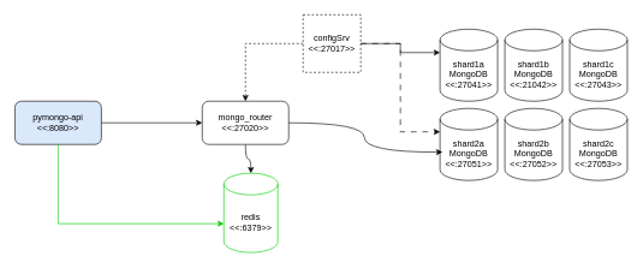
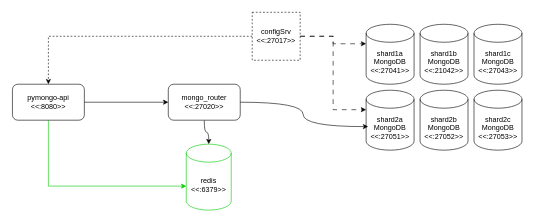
  <mxCell id="0" />
  <mxCell id="1" parent="0" />
  <mxCell id="2" value="&lt;div&gt;shard2a&lt;/div&gt;MongoDB&lt;div&gt;&amp;lt;&amp;lt;:27051&amp;gt;&amp;gt;&lt;/div&gt;" style="shape=cylinder3;whiteSpace=wrap;html=1;boundedLbl=1;backgroundOutline=1;size=15;strokeColor=#000000;" parent="1" vertex="1"><mxGeometry x="610" y="150" width="80" height="100" as="geometry" /></mxCell>
  <mxCell id="3" style="edgeStyle=orthogonalEdgeStyle;rounded=0;orthogonalLoop=1;jettySize=auto;html=1;strokeColor=#00CC00;" edge="1" parent="1" source="4" target="18"><mxGeometry relative="1" as="geometry"><Array as="points"><mxPoint x="80" y="310" /></Array></mxGeometry></mxCell>
- <mxCell id="4" value="pymongo-api&lt;div&gt;&amp;lt;&amp;lt;:8080&amp;gt;&amp;gt;&lt;/div&gt;" style="rounded=1;whiteSpace=wrap;html=1;fillColor=#dae8fc;" parent="1" vertex="1"><mxGeometry x="20" y="140" width="120" height="60" as="geometry" /></mxCell>
+ <mxCell id="4" value="pymongo-api&lt;div&gt;&amp;lt;&amp;lt;:8080&amp;gt;&amp;gt;&lt;/div&gt;" style="rounded=1;whiteSpace=wrap;html=1;" parent="1" vertex="1"><mxGeometry x="20" y="140" width="120" height="60" as="geometry" /></mxCell>
  <mxCell id="5" style="edgeStyle=orthogonalEdgeStyle;rounded=0;orthogonalLoop=1;jettySize=auto;html=1;exitX=1;exitY=0.5;exitDx=0;exitDy=0;entryX=0;entryY=0.5;entryDx=0;entryDy=0;" parent="1" source="4" target="7" edge="1"><mxGeometry relative="1" as="geometry" /></mxCell>
  <mxCell id="6" style="edgeStyle=orthogonalEdgeStyle;rounded=0;orthogonalLoop=1;jettySize=auto;html=1;curved=1;strokeColor=#000000;" parent="1" source="7" target="18" edge="1"><mxGeometry relative="1" as="geometry" /></mxCell>
  <mxCell id="7" value="mongo_router&lt;div&gt;&amp;lt;&amp;lt;:27020&amp;gt;&amp;gt;&lt;/div&gt;" style="whiteSpace=wrap;html=1;strokeColor=#000000;rounded=1;" parent="1" vertex="1"><mxGeometry x="280" y="140" width="120" height="60" as="geometry" /></mxCell>
  <mxCell id="8" value="&lt;div&gt;shard1a&lt;/div&gt;MongoDB&lt;div&gt;&amp;lt;&amp;lt;:27041&amp;gt;&amp;gt;&lt;/div&gt;" style="shape=cylinder3;whiteSpace=wrap;html=1;boundedLbl=1;backgroundOutline=1;size=15;strokeColor=#000000;" parent="1" vertex="1"><mxGeometry x="610" y="40" width="80" height="100" as="geometry" /></mxCell>
  <mxCell id="9" style="edgeStyle=orthogonalEdgeStyle;rounded=0;orthogonalLoop=1;jettySize=auto;html=1;exitX=1;exitY=0.5;exitDx=0;exitDy=0;entryX=0.042;entryY=0.607;entryDx=0;entryDy=0;entryPerimeter=0;curved=1;strokeColor=#000000;" parent="1" source="7" target="2" edge="1"><mxGeometry relative="1" as="geometry" /></mxCell>
- <mxCell id="10" style="edgeStyle=orthogonalEdgeStyle;rounded=0;orthogonalLoop=1;jettySize=auto;html=1;entryX=0.5;entryY=0;entryDx=0;entryDy=0;strokeColor=#000000;dashed=1;" parent="1" source="11" target="7" edge="1"><mxGeometry relative="1" as="geometry" /></mxCell>
+ <mxCell id="10" style="edgeStyle=orthogonalEdgeStyle;rounded=0;orthogonalLoop=1;jettySize=auto;html=1;strokeColor=#000000;dashed=1;" parent="1" source="11" target="4" edge="1"><mxGeometry relative="1" as="geometry" /></mxCell>
  <mxCell id="11" value="configSrv&lt;div&gt;&amp;lt;&amp;lt;:27017&amp;gt;&amp;gt;&lt;/div&gt;" style="whiteSpace=wrap;html=1;aspect=fixed;strokeColor=#000000;dashed=1;" parent="1" vertex="1"><mxGeometry x="420" y="20" width="80" height="80" as="geometry" /></mxCell>
- <mxCell id="12" style="edgeStyle=orthogonalEdgeStyle;rounded=0;orthogonalLoop=1;jettySize=auto;html=1;entryX=0;entryY=0;entryDx=0;entryDy=32.5;entryPerimeter=0;strokeColor=#000000;dashed=0;dashPattern=8 8;" parent="1" source="11" target="8" edge="1"><mxGeometry relative="1" as="geometry" /></mxCell>
+ <mxCell id="12" style="edgeStyle=orthogonalEdgeStyle;rounded=0;orthogonalLoop=1;jettySize=auto;html=1;entryX=0;entryY=0;entryDx=0;entryDy=32.5;entryPerimeter=0;strokeColor=#000000;dashed=1;dashPattern=8 8;" parent="1" source="11" target="8" edge="1"><mxGeometry relative="1" as="geometry" /></mxCell>
  <mxCell id="13" style="edgeStyle=orthogonalEdgeStyle;rounded=0;orthogonalLoop=1;jettySize=auto;html=1;entryX=0;entryY=0;entryDx=0;entryDy=32.5;entryPerimeter=0;strokeColor=#000000;dashed=1;dashPattern=8 8;" parent="1" source="11" target="2" edge="1"><mxGeometry relative="1" as="geometry" /></mxCell>
  <mxCell id="14" value="&lt;div&gt;shard1b&lt;/div&gt;MongoDB&lt;div&gt;&amp;lt;&amp;lt;:21042&amp;gt;&amp;gt;&lt;/div&gt;" style="shape=cylinder3;whiteSpace=wrap;html=1;boundedLbl=1;backgroundOutline=1;size=15;strokeColor=#000000;" parent="1" vertex="1"><mxGeometry x="700" y="40" width="80" height="100" as="geometry" /></mxCell>
  <mxCell id="15" value="&lt;div&gt;shard1c&lt;/div&gt;MongoDB&lt;div&gt;&amp;lt;&amp;lt;:27043&amp;gt;&amp;gt;&lt;/div&gt;" style="shape=cylinder3;whiteSpace=wrap;html=1;boundedLbl=1;backgroundOutline=1;size=15;strokeColor=#000000;" parent="1" vertex="1"><mxGeometry x="790" y="40" width="80" height="100" as="geometry" /></mxCell>
  <mxCell id="16" value="&lt;div&gt;shard2b&lt;/div&gt;MongoDB&lt;div&gt;&amp;lt;&amp;lt;:27052&amp;gt;&amp;gt;&lt;/div&gt;" style="shape=cylinder3;whiteSpace=wrap;html=1;boundedLbl=1;backgroundOutline=1;size=15;strokeColor=#000000;" parent="1" vertex="1"><mxGeometry x="700" y="150" width="80" height="100" as="geometry" /></mxCell>
  <mxCell id="17" value="&lt;div&gt;shard2c&lt;/div&gt;MongoDB&lt;div&gt;&amp;lt;&amp;lt;:27053&amp;gt;&amp;gt;&lt;/div&gt;" style="shape=cylinder3;whiteSpace=wrap;html=1;boundedLbl=1;backgroundOutline=1;size=15;strokeColor=#000000;" parent="1" vertex="1"><mxGeometry x="790" y="150" width="80" height="100" as="geometry" /></mxCell>
  <mxCell id="18" value="redis&lt;div&gt;&amp;lt;&amp;lt;:6379&amp;gt;&amp;gt;&lt;/div&gt;" style="shape=cylinder3;whiteSpace=wrap;html=1;boundedLbl=1;backgroundOutline=1;size=15;strokeColor=#00CC00;" vertex="1" parent="1"><mxGeometry x="310" y="240" width="75" height="110" as="geometry" /></mxCell>
